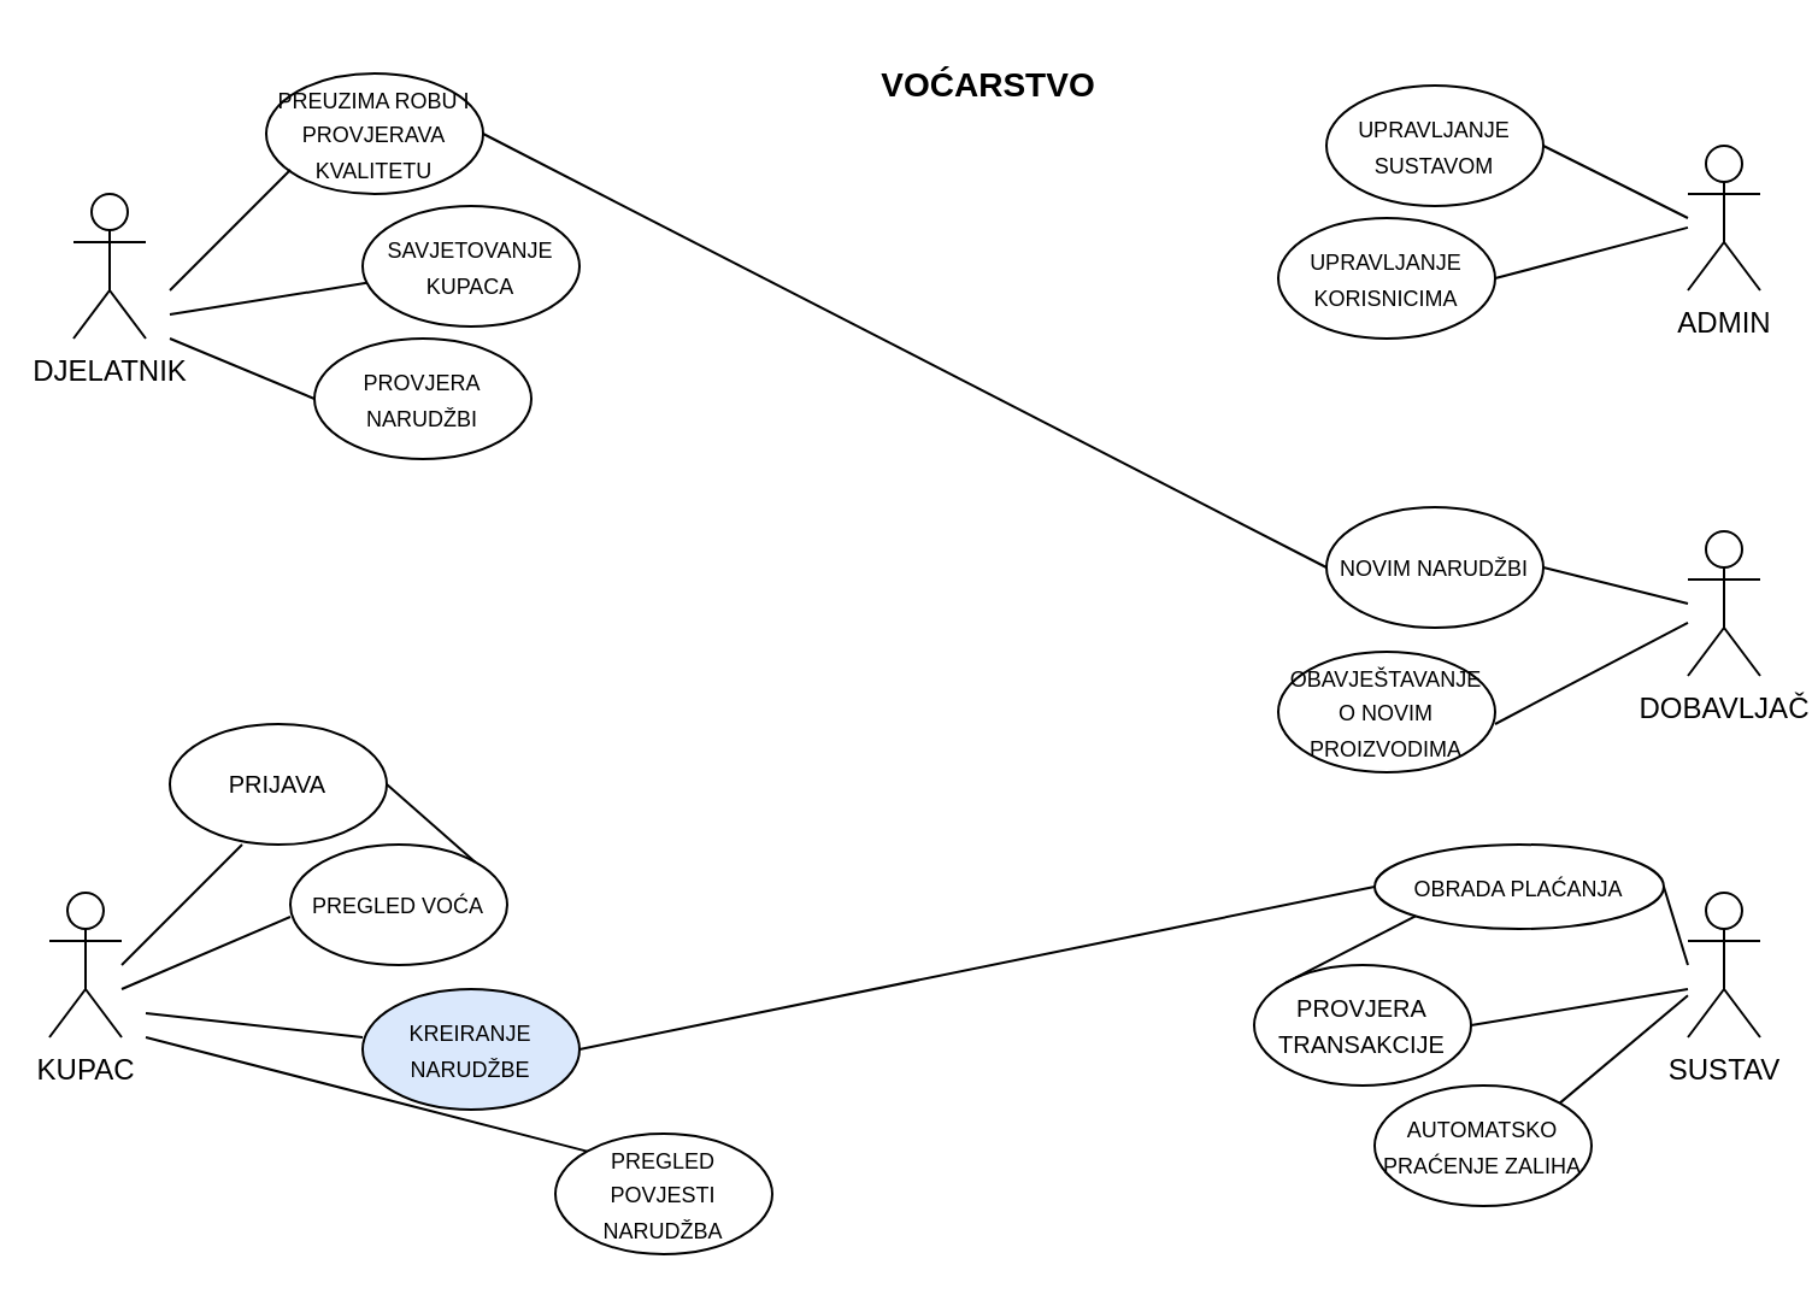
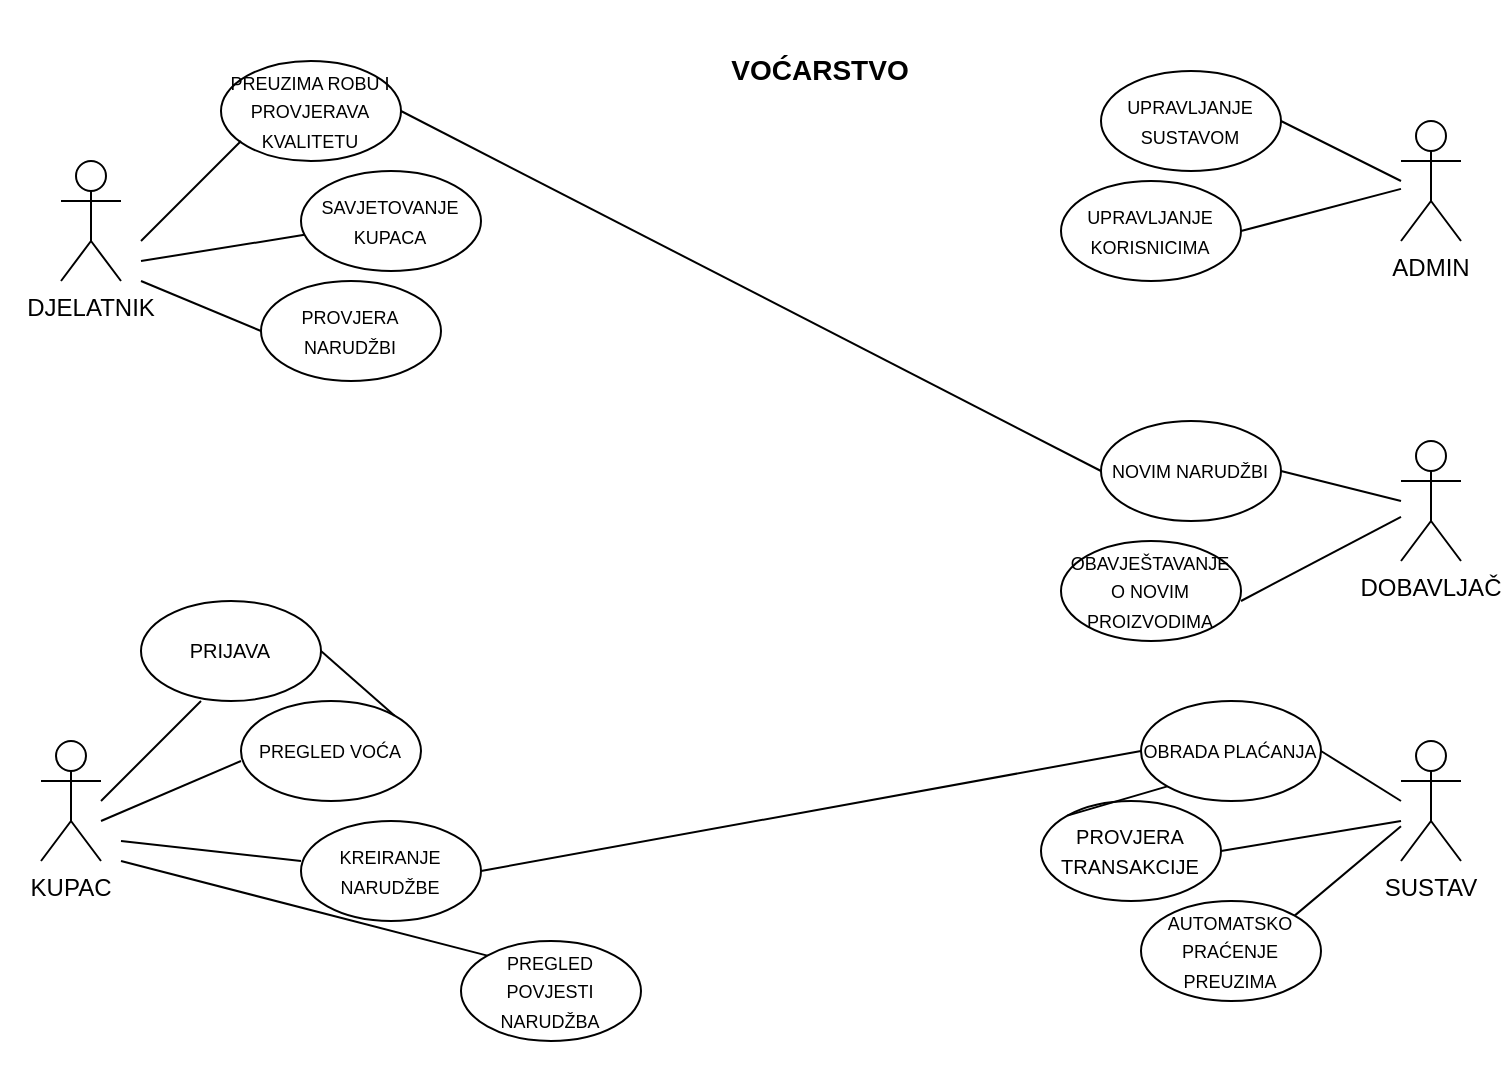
  <mxCell id="0" />
  <mxCell id="1" parent="0" />
  <mxCell id="2" value="DJELATNIK" style="shape=umlActor;verticalLabelPosition=bottom;verticalAlign=top;html=1;outlineConnect=0;" vertex="1" parent="1"><mxGeometry x="30" y="80" width="30" height="60" as="geometry" /></mxCell>
  <mxCell id="3" value="KUPAC" style="shape=umlActor;verticalLabelPosition=bottom;verticalAlign=top;html=1;outlineConnect=0;" vertex="1" parent="1"><mxGeometry x="20" y="370" width="30" height="60" as="geometry" /></mxCell>
  <mxCell id="4" value="ADMIN" style="shape=umlActor;verticalLabelPosition=bottom;verticalAlign=top;html=1;outlineConnect=0;" vertex="1" parent="1"><mxGeometry x="700" y="60" width="30" height="60" as="geometry" /></mxCell>
  <mxCell id="5" value="DOBAVLJAČ" style="shape=umlActor;verticalLabelPosition=bottom;verticalAlign=top;html=1;outlineConnect=0;" vertex="1" parent="1"><mxGeometry x="700" y="220" width="30" height="60" as="geometry" /></mxCell>
  <mxCell id="6" value="SUSTAV" style="shape=umlActor;verticalLabelPosition=bottom;verticalAlign=top;html=1;outlineConnect=0;" vertex="1" parent="1"><mxGeometry x="700" y="370" width="30" height="60" as="geometry" /></mxCell>
  <mxCell id="7" value="&lt;b&gt;&lt;font style=&quot;font-size: 14px;&quot;&gt;VOĆARSTVO&lt;/font&gt;&lt;/b&gt;" style="text;html=1;align=center;verticalAlign=middle;whiteSpace=wrap;rounded=0;" vertex="1" parent="1"><mxGeometry x="380" y="20" width="60" height="30" as="geometry" /></mxCell>
  <mxCell id="8" value="&lt;font style=&quot;font-size: 9px;&quot;&gt;PREUZIMA ROBU I PROVJERAVA KVALITETU&lt;/font&gt;" style="ellipse;whiteSpace=wrap;html=1;" vertex="1" parent="1"><mxGeometry x="110" y="30" width="90" height="50" as="geometry" /></mxCell>
  <mxCell id="9" value="&lt;font style=&quot;font-size: 9px;&quot;&gt;SAVJETOVANJE KUPACA&lt;/font&gt;" style="ellipse;whiteSpace=wrap;html=1;" vertex="1" parent="1"><mxGeometry x="150" y="85" width="90" height="50" as="geometry" /></mxCell>
  <mxCell id="10" value="&lt;font style=&quot;font-size: 9px;&quot;&gt;PROVJERA NARUDŽBI&lt;/font&gt;" style="ellipse;whiteSpace=wrap;html=1;" vertex="1" parent="1"><mxGeometry x="130" y="140" width="90" height="50" as="geometry" /></mxCell>
  <mxCell id="11" value="&lt;font size=&quot;1&quot;&gt;PRIJAVA&lt;/font&gt;" style="ellipse;whiteSpace=wrap;html=1;" vertex="1" parent="1"><mxGeometry x="70" y="300" width="90" height="50" as="geometry" /></mxCell>
  <mxCell id="12" value="&lt;font style=&quot;font-size: 9px;&quot;&gt;PREGLED VOĆA&lt;/font&gt;" style="ellipse;whiteSpace=wrap;html=1;" vertex="1" parent="1"><mxGeometry x="120" y="350" width="90" height="50" as="geometry" /></mxCell>
- <mxCell id="13" value="&lt;font style=&quot;font-size: 9px;&quot;&gt;KREIRANJE NARUDŽBE&lt;/font&gt;" style="ellipse;whiteSpace=wrap;html=1;fillColor=#dae8fc;" vertex="1" parent="1"><mxGeometry x="150" y="410" width="90" height="50" as="geometry" /></mxCell>
+ <mxCell id="13" value="&lt;font style=&quot;font-size: 9px;&quot;&gt;KREIRANJE NARUDŽBE&lt;/font&gt;" style="ellipse;whiteSpace=wrap;html=1;" vertex="1" parent="1"><mxGeometry x="150" y="410" width="90" height="50" as="geometry" /></mxCell>
  <mxCell id="14" value="&lt;font style=&quot;font-size: 9px;&quot;&gt;PREGLED POVJESTI NARUDŽBA&lt;/font&gt;" style="ellipse;whiteSpace=wrap;html=1;" vertex="1" parent="1"><mxGeometry x="230" y="470" width="90" height="50" as="geometry" /></mxCell>
  <mxCell id="15" value="" style="endArrow=none;html=1;rounded=0;" edge="1" parent="1"><mxGeometry width="50" height="50" relative="1" as="geometry"><mxPoint x="70" y="120" as="sourcePoint" /><mxPoint x="120" y="70" as="targetPoint" /></mxGeometry></mxCell>
  <mxCell id="16" value="" style="endArrow=none;html=1;rounded=0;" edge="1" parent="1" target="9"><mxGeometry width="50" height="50" relative="1" as="geometry"><mxPoint x="70" y="130" as="sourcePoint" /><mxPoint x="160" y="90" as="targetPoint" /></mxGeometry></mxCell>
  <mxCell id="17" value="" style="endArrow=none;html=1;rounded=0;entryX=0;entryY=0.5;entryDx=0;entryDy=0;" edge="1" parent="1" target="10"><mxGeometry width="50" height="50" relative="1" as="geometry"><mxPoint x="70" y="140" as="sourcePoint" /><mxPoint x="140" y="140" as="targetPoint" /></mxGeometry></mxCell>
  <mxCell id="18" value="" style="endArrow=none;html=1;rounded=0;" edge="1" parent="1"><mxGeometry width="50" height="50" relative="1" as="geometry"><mxPoint x="50" y="400" as="sourcePoint" /><mxPoint x="100" y="350" as="targetPoint" /></mxGeometry></mxCell>
  <mxCell id="19" value="" style="endArrow=none;html=1;rounded=0;" edge="1" parent="1"><mxGeometry width="50" height="50" relative="1" as="geometry"><mxPoint x="50" y="410" as="sourcePoint" /><mxPoint x="120" y="380" as="targetPoint" /></mxGeometry></mxCell>
  <mxCell id="20" value="" style="endArrow=none;html=1;rounded=0;" edge="1" parent="1"><mxGeometry width="50" height="50" relative="1" as="geometry"><mxPoint x="60" y="420" as="sourcePoint" /><mxPoint x="150" y="430" as="targetPoint" /></mxGeometry></mxCell>
  <mxCell id="21" value="" style="endArrow=none;html=1;rounded=0;entryX=0;entryY=0;entryDx=0;entryDy=0;" edge="1" parent="1" target="14"><mxGeometry width="50" height="50" relative="1" as="geometry"><mxPoint x="60" y="430" as="sourcePoint" /><mxPoint x="150" y="440" as="targetPoint" /></mxGeometry></mxCell>
  <mxCell id="22" value="&lt;font style=&quot;font-size: 9px;&quot;&gt;UPRAVLJANJE SUSTAVOM&lt;/font&gt;&lt;span style=&quot;color: rgba(0, 0, 0, 0); font-family: monospace; font-size: 0px; text-align: start; text-wrap-mode: nowrap;&quot;&gt;%3CmxGraphModel%3E%3Croot%3E%3CmxCell%20id%3D%220%22%2F%3E%3CmxCell%20id%3D%221%22%20parent%3D%220%22%2F%3E%3CmxCell%20id%3D%222%22%20value%3D%22%26lt%3Bfont%20style%3D%26quot%3Bfont-size%3A%209px%3B%26quot%3B%26gt%3BPAKIRANJE%20NARUD%C5%BDBI%26lt%3B%2Ffont%26gt%3B%22%20style%3D%22ellipse%3BwhiteSpace%3Dwrap%3Bhtml%3D1%3B%22%20vertex%3D%221%22%20parent%3D%221%22%3E%3CmxGeometry%20x%3D%22170%22%20y%3D%22160%22%20width%3D%2290%22%20height%3D%2250%22%20as%3D%22geometry%22%2F%3E%3C%2FmxCell%3E%3C%2Froot%3E%3C%2FmxGraphModel%3E&lt;/span&gt;" style="ellipse;whiteSpace=wrap;html=1;" vertex="1" parent="1"><mxGeometry x="550" y="35" width="90" height="50" as="geometry" /></mxCell>
  <mxCell id="23" value="&lt;font style=&quot;font-size: 9px;&quot;&gt;UPRAVLJANJE KORISNICIMA&lt;/font&gt;" style="ellipse;whiteSpace=wrap;html=1;" vertex="1" parent="1"><mxGeometry x="530" y="90" width="90" height="50" as="geometry" /></mxCell>
  <mxCell id="24" value="&lt;font style=&quot;font-size: 9px;&quot;&gt;NOVIM NARUDŽBI&lt;/font&gt;" style="ellipse;whiteSpace=wrap;html=1;" vertex="1" parent="1"><mxGeometry x="550" y="210" width="90" height="50" as="geometry" /></mxCell>
  <mxCell id="25" value="&lt;font style=&quot;font-size: 9px;&quot;&gt;OBAVJEŠTAVANJE O NOVIM PROIZVODIMA&lt;/font&gt;" style="ellipse;whiteSpace=wrap;html=1;" vertex="1" parent="1"><mxGeometry x="530" y="270" width="90" height="50" as="geometry" /></mxCell>
  <mxCell id="26" value="" style="endArrow=none;html=1;rounded=0;exitX=1;exitY=0.5;exitDx=0;exitDy=0;entryX=0;entryY=0.5;entryDx=0;entryDy=0;" edge="1" parent="1" source="8" target="24"><mxGeometry width="50" height="50" relative="1" as="geometry"><mxPoint x="340" y="160" as="sourcePoint" /><mxPoint x="390" y="110" as="targetPoint" /></mxGeometry></mxCell>
  <mxCell id="27" value="" style="endArrow=none;html=1;rounded=0;" edge="1" parent="1" target="5"><mxGeometry width="50" height="50" relative="1" as="geometry"><mxPoint x="620" y="300" as="sourcePoint" /><mxPoint x="670" y="250" as="targetPoint" /></mxGeometry></mxCell>
  <mxCell id="28" value="" style="endArrow=none;html=1;rounded=0;exitX=1;exitY=0.5;exitDx=0;exitDy=0;" edge="1" parent="1" source="24"><mxGeometry width="50" height="50" relative="1" as="geometry"><mxPoint x="750" y="240" as="sourcePoint" /><mxPoint x="700" y="250" as="targetPoint" /></mxGeometry></mxCell>
- <mxCell id="29" value="&lt;font style=&quot;font-size: 9px;&quot;&gt;OBRADA PLAĆANJA&lt;/font&gt;" style="ellipse;whiteSpace=wrap;html=1;" vertex="1" parent="1"><mxGeometry x="570" y="350" width="120" height="35" as="geometry" /></mxCell>
+ <mxCell id="29" value="&lt;font style=&quot;font-size: 9px;&quot;&gt;OBRADA PLAĆANJA&lt;/font&gt;" style="ellipse;whiteSpace=wrap;html=1;" vertex="1" parent="1"><mxGeometry x="570" y="350" width="90" height="50" as="geometry" /></mxCell>
  <mxCell id="30" value="&lt;font size=&quot;1&quot;&gt;PROVJERA TRANSAKCIJE&lt;/font&gt;" style="ellipse;whiteSpace=wrap;html=1;" vertex="1" parent="1"><mxGeometry x="520" y="400" width="90" height="50" as="geometry" /></mxCell>
- <mxCell id="31" value="&lt;font style=&quot;font-size: 9px;&quot;&gt;AUTOMATSKO PRAĆENJE ZALIHA&lt;/font&gt;" style="ellipse;whiteSpace=wrap;html=1;" vertex="1" parent="1"><mxGeometry x="570" y="450" width="90" height="50" as="geometry" /></mxCell>
+ <mxCell id="31" value="&lt;font style=&quot;font-size: 9px;&quot;&gt;AUTOMATSKO PRAĆENJE PREUZIMA&lt;/font&gt;" style="ellipse;whiteSpace=wrap;html=1;" vertex="1" parent="1"><mxGeometry x="570" y="450" width="90" height="50" as="geometry" /></mxCell>
  <mxCell id="32" value="" style="endArrow=none;html=1;rounded=0;exitX=1;exitY=0.5;exitDx=0;exitDy=0;" edge="1" parent="1" source="29"><mxGeometry width="50" height="50" relative="1" as="geometry"><mxPoint x="660" y="312" as="sourcePoint" /><mxPoint x="700" y="400" as="targetPoint" /></mxGeometry></mxCell>
  <mxCell id="33" value="" style="endArrow=none;html=1;rounded=0;exitX=1;exitY=0.5;exitDx=0;exitDy=0;" edge="1" parent="1" source="30"><mxGeometry width="50" height="50" relative="1" as="geometry"><mxPoint x="760" y="402" as="sourcePoint" /><mxPoint x="700" y="410" as="targetPoint" /></mxGeometry></mxCell>
  <mxCell id="34" value="" style="endArrow=none;html=1;rounded=0;exitX=1;exitY=0;exitDx=0;exitDy=0;" edge="1" parent="1" source="31" target="6"><mxGeometry width="50" height="50" relative="1" as="geometry"><mxPoint x="710" y="452" as="sourcePoint" /><mxPoint x="790" y="410" as="targetPoint" /></mxGeometry></mxCell>
  <mxCell id="35" value="" style="endArrow=none;html=1;rounded=0;exitX=1;exitY=0.5;exitDx=0;exitDy=0;" edge="1" parent="1" source="23" target="4"><mxGeometry width="50" height="50" relative="1" as="geometry"><mxPoint x="670" y="210" as="sourcePoint" /><mxPoint x="730" y="225" as="targetPoint" /></mxGeometry></mxCell>
  <mxCell id="36" value="" style="endArrow=none;html=1;rounded=0;exitX=1;exitY=0.5;exitDx=0;exitDy=0;" edge="1" parent="1" source="22"><mxGeometry width="50" height="50" relative="1" as="geometry"><mxPoint x="690" y="150" as="sourcePoint" /><mxPoint x="700" y="90" as="targetPoint" /></mxGeometry></mxCell>
  <mxCell id="37" value="" style="endArrow=none;html=1;rounded=0;exitX=1;exitY=0.5;exitDx=0;exitDy=0;entryX=0;entryY=0.5;entryDx=0;entryDy=0;" edge="1" parent="1" source="13" target="29"><mxGeometry width="50" height="50" relative="1" as="geometry"><mxPoint x="440" y="350" as="sourcePoint" /><mxPoint x="500" y="365" as="targetPoint" /></mxGeometry></mxCell>
  <mxCell id="38" value="" style="endArrow=none;html=1;rounded=0;exitX=1;exitY=0.5;exitDx=0;exitDy=0;entryX=1;entryY=0;entryDx=0;entryDy=0;" edge="1" parent="1" source="11" target="12"><mxGeometry width="50" height="50" relative="1" as="geometry"><mxPoint x="250" y="360" as="sourcePoint" /><mxPoint x="310" y="375" as="targetPoint" /></mxGeometry></mxCell>
  <mxCell id="39" value="" style="endArrow=none;html=1;rounded=0;exitX=0;exitY=0;exitDx=0;exitDy=0;entryX=0;entryY=1;entryDx=0;entryDy=0;" edge="1" parent="1" source="30" target="29"><mxGeometry width="50" height="50" relative="1" as="geometry"><mxPoint x="690" y="330" as="sourcePoint" /><mxPoint x="750" y="345" as="targetPoint" /></mxGeometry></mxCell>
